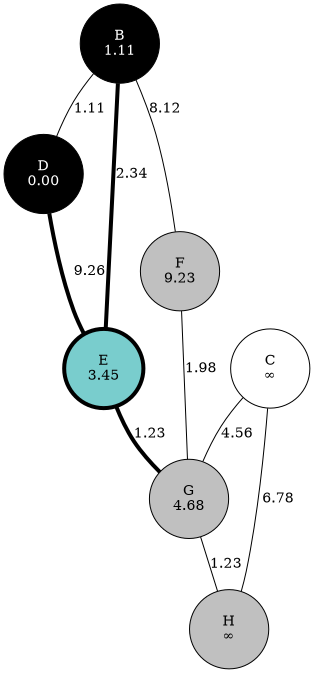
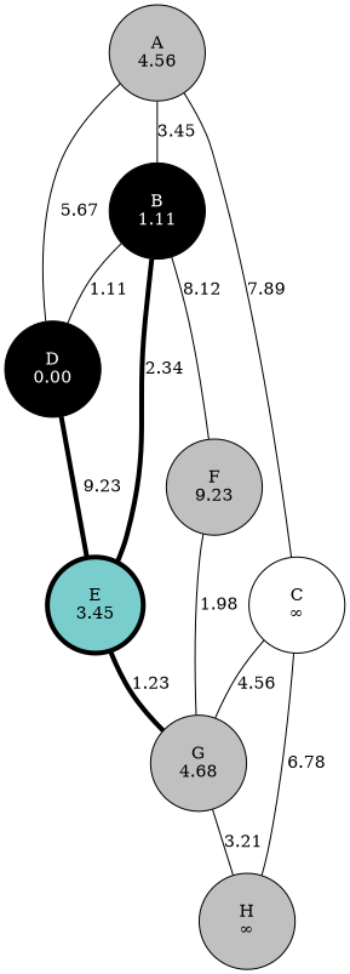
  strict graph {
    node [distance=None fillcolor=gray style=filled]
+   n1 [distance=4.56 height=1.1 label="A\n4.56" width=1.1]
    n2 [distance=1.11 fillcolor=black fontcolor=white height=1.1 label="B\n1.11" width=1.1]
    n3 [fillcolor=white height=1.1 label="C\n∞" width=1.1]
    n4 [distance=0.00 fillcolor=black fontcolor=white height=1.1 label="D\n0.00" width=1.1]
    n5 [distance=3.45 fillcolor=darkslategray3 height=1.1 label="E\n3.45" penwidth=4 width=1.1]
    n6 [distance=9.23 height=1.1 label="F\n9.23" width=1.1]
    n7 [distance=4.68 height=1.1 label="G\n4.68" width=1.1]
    n8 [height=1.1 label="H\n∞" width=1.1]
+   n1 -- n2 [label=3.45]
+   n1 -- n3 [label=7.89]
+   n1 -- n4 [label=5.67]
    n2 -- n4 [label=1.11]
    n2 -- n5 [label=2.34 penwidth=4]
    n2 -- n6 [label=8.12]
    n3 -- n7 [label=4.56]
    n3 -- n8 [label=6.78]
-   n4 -- n5 [label=9.26 penwidth=4]
+   n4 -- n5 [label=9.23 penwidth=4]
    n5 -- n7 [label=1.23 penwidth=4]
    n6 -- n7 [label=1.98]
-   n7 -- n8 [label=1.23]
+   n7 -- n8 [label=3.21]
  }
